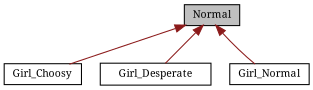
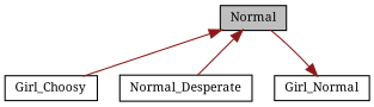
  digraph {
    fontname="Noto Serif"
    node [color=black fillcolor=white fontname="Noto Serif" fontsize=10 shape=record style=filled]
    edge [color=firebrick4 dir=back fontname="Noto Serif" fontsize=10 labelfontname=Helvetica labelfontsize=10 style=solid]
    n1 [fillcolor=grey75 fontcolor=black height=0.2 label=Normal width=0.4]
    n2 [height=0.2 label=Girl_Choosy width=0.4]
-   n3 [height=0.2 label=Girl_Desperate width=0.4]
+   n3 [height=0.2 label=Normal_Desperate width=0.4]
    n4 [height=0.2 label=Girl_Normal width=0.4]
    n1 -> n2
    n1 -> n3
-   n1 -> n4
+   n4 -> n1
  }
